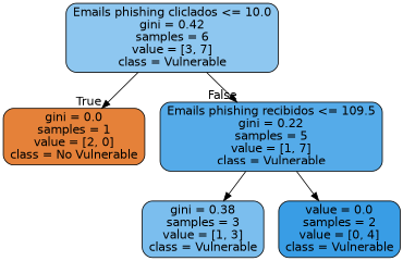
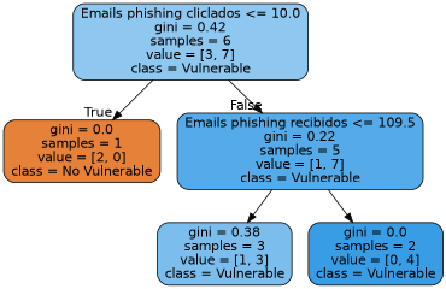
  digraph {
    node [color=black fontname=helvetica shape=box style="filled, rounded"]
    edge [fontname=helvetica]
    n1 [fillcolor="#8ec7f0" label="Emails phishing cliclados <= 10.0\ngini = 0.42\nsamples = 6\nvalue = [3, 7]\nclass = Vulnerable"]
    n2 [fillcolor="#e58139" label="gini = 0.0\nsamples = 1\nvalue = [2, 0]\nclass = No Vulnerable"]
    n3 [fillcolor="#55abe9" label="Emails phishing recibidos <= 109.5\ngini = 0.22\nsamples = 5\nvalue = [1, 7]\nclass = Vulnerable"]
    n4 [fillcolor="#7bbeee" label="gini = 0.38\nsamples = 3\nvalue = [1, 3]\nclass = Vulnerable"]
-   n5 [fillcolor="#399de5" label="value = 0.0\nsamples = 2\nvalue = [0, 4]\nclass = Vulnerable"]
+   n5 [fillcolor="#399de5" label="gini = 0.0\nsamples = 2\nvalue = [0, 4]\nclass = Vulnerable"]
    n1 -> n2 [headlabel=True labelangle=45 labeldistance=2.5]
    n1 -> n3 [headlabel=False labelangle=-45 labeldistance=2.5]
    n3 -> n4
    n3 -> n5
  }
